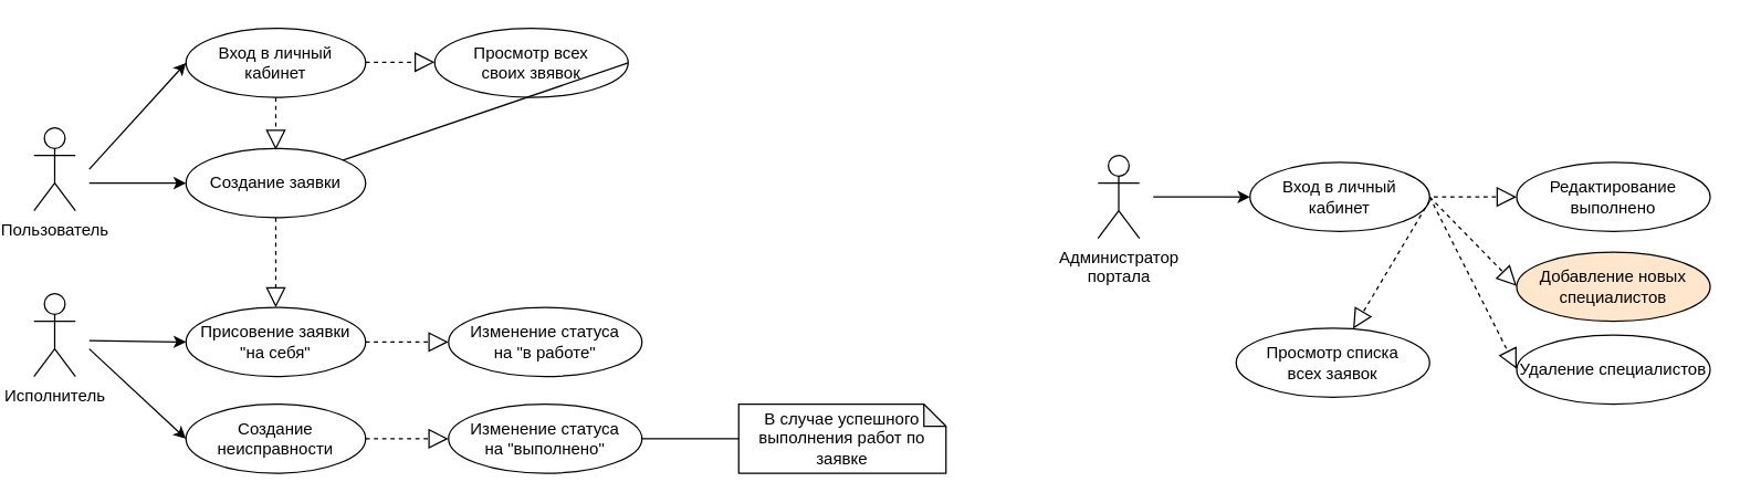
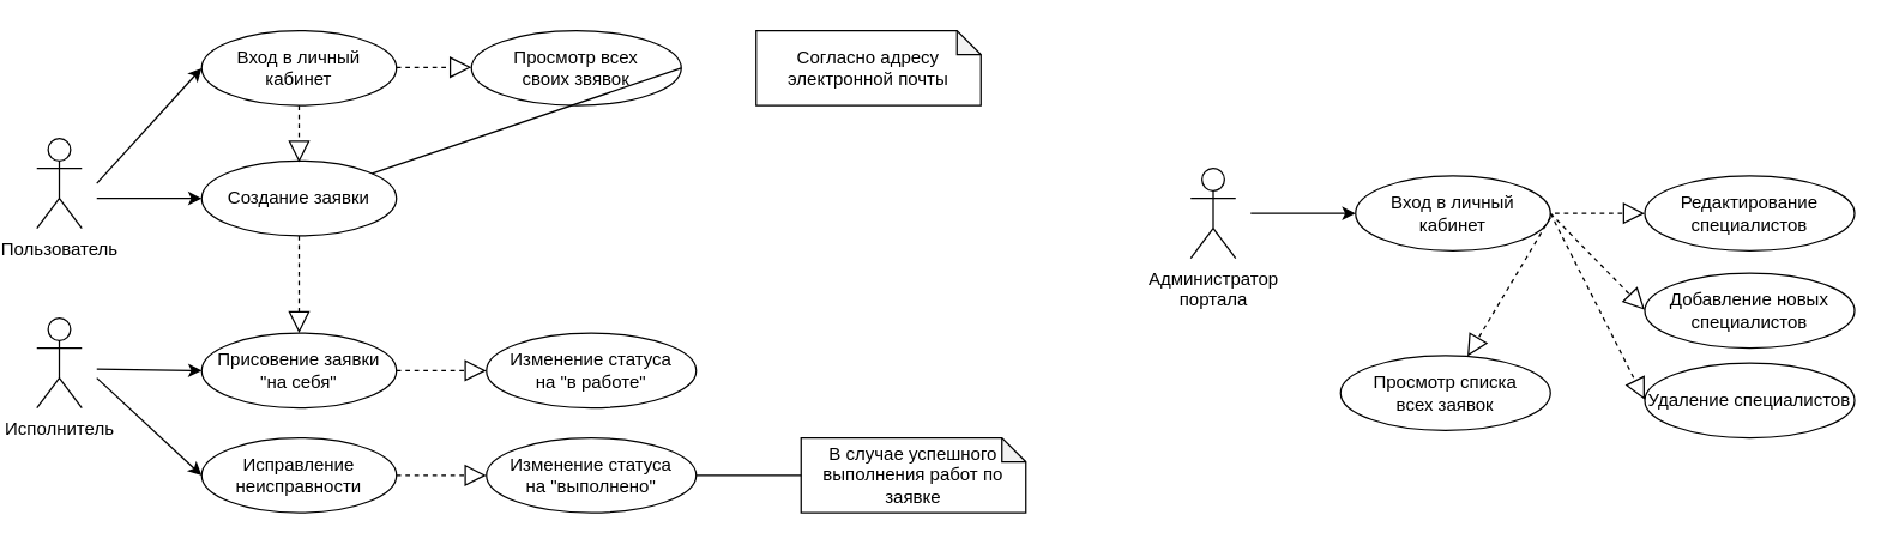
  <mxCell id="0" />
  <mxCell id="1" parent="0" />
  <mxCell id="2" value="Пользователь" style="shape=umlActor;verticalLabelPosition=bottom;labelBackgroundColor=#ffffff;verticalAlign=top;html=1;outlineConnect=0;" parent="1" vertex="1"><mxGeometry x="20" y="92" width="30" height="60" as="geometry" /></mxCell>
  <mxCell id="3" value="Исполнитель" style="shape=umlActor;verticalLabelPosition=bottom;labelBackgroundColor=#ffffff;verticalAlign=top;html=1;outlineConnect=0;" parent="1" vertex="1"><mxGeometry x="20" y="212" width="30" height="60" as="geometry" /></mxCell>
  <mxCell id="4" value="Создание заявки" style="ellipse;whiteSpace=wrap;html=1;" parent="1" vertex="1"><mxGeometry x="130" y="107" width="130" height="50" as="geometry" /></mxCell>
  <mxCell id="5" value="" style="endArrow=classic;html=1;entryX=0;entryY=0.5;entryDx=0;entryDy=0;" parent="1" target="4" edge="1"><mxGeometry width="50" height="50" relative="1" as="geometry"><mxPoint x="60" y="132" as="sourcePoint" /><mxPoint x="440" y="252" as="targetPoint" /></mxGeometry></mxCell>
  <mxCell id="6" value="Присовение заявки &lt;br&gt;&quot;на себя&quot;" style="ellipse;whiteSpace=wrap;html=1;" parent="1" vertex="1"><mxGeometry x="130" y="222" width="130" height="50" as="geometry" /></mxCell>
  <mxCell id="7" value="Изменение статуса &lt;br&gt;на &quot;в работе&quot;" style="ellipse;whiteSpace=wrap;html=1;" parent="1" vertex="1"><mxGeometry x="320" y="222" width="140" height="50" as="geometry" /></mxCell>
  <mxCell id="8" value="Вход в личный кабинет" style="ellipse;whiteSpace=wrap;html=1;" parent="1" vertex="1"><mxGeometry x="130" width="130" height="50" as="geometry" y="20" /></mxCell>
  <mxCell id="9" value="" style="endArrow=classic;html=1;entryX=0;entryY=0.5;entryDx=0;entryDy=0;" parent="1" target="8" edge="1"><mxGeometry width="50" height="50" relative="1" as="geometry"><mxPoint x="60" y="122" as="sourcePoint" /><mxPoint x="500" y="82" as="targetPoint" /></mxGeometry></mxCell>
  <mxCell id="10" value="" style="endArrow=block;dashed=1;endFill=0;endSize=12;html=1;exitX=0.5;exitY=1;exitDx=0;exitDy=0;entryX=0.5;entryY=0;entryDx=0;entryDy=0;" parent="1" source="4" target="6" edge="1"><mxGeometry width="160" relative="1" as="geometry"><mxPoint x="170" y="392" as="sourcePoint" /><mxPoint x="330" y="392" as="targetPoint" /></mxGeometry></mxCell>
  <mxCell id="11" value="" style="endArrow=block;dashed=1;endFill=0;endSize=12;html=1;exitX=1;exitY=0.5;exitDx=0;exitDy=0;entryX=0;entryY=0.5;entryDx=0;entryDy=0;" parent="1" source="6" target="7" edge="1"><mxGeometry width="160" relative="1" as="geometry"><mxPoint x="450" y="382" as="sourcePoint" /><mxPoint x="450" y="447" as="targetPoint" /></mxGeometry></mxCell>
  <mxCell id="12" value="" style="endArrow=classic;html=1;entryX=0;entryY=0.5;entryDx=0;entryDy=0;" parent="1" target="6" edge="1"><mxGeometry width="50" height="50" relative="1" as="geometry"><mxPoint x="60" y="246" as="sourcePoint" /><mxPoint x="120" y="246.41" as="targetPoint" /></mxGeometry></mxCell>
  <mxCell id="13" value="Просмотр всех &lt;br&gt;своих звявок" style="ellipse;whiteSpace=wrap;html=1;" parent="1" vertex="1"><mxGeometry x="310" width="140" height="50" as="geometry" y="20" /></mxCell>
  <mxCell id="14" value="" style="endArrow=block;dashed=1;endFill=0;endSize=12;html=1;exitX=1;exitY=0.5;exitDx=0;exitDy=0;entryX=0;entryY=0.5;entryDx=0;entryDy=0;" parent="1" edge="1"><mxGeometry width="160" relative="1" as="geometry"><mxPoint x="260" y="44.5" as="sourcePoint" /><mxPoint x="310" y="44.5" as="targetPoint" /></mxGeometry></mxCell>
+ <mxCell id="15" value="Согласно адресу электронной почты" style="shape=note;whiteSpace=wrap;html=1;backgroundOutline=1;darkOpacity=0.05;size=16;" parent="1" vertex="1"><mxGeometry x="500" width="150" height="50" as="geometry" y="20" /></mxCell>
  <mxCell id="16" value="" style="endArrow=none;html=1;exitX=1;exitY=0.5;exitDx=0;exitDy=0;" parent="1" source="13" target="4" edge="1"><mxGeometry width="50" height="50" relative="1" as="geometry"><mxPoint x="550" y="240" as="sourcePoint" /><mxPoint x="600" y="190" as="targetPoint" /></mxGeometry></mxCell>
  <mxCell id="17" value="" style="endArrow=block;dashed=1;endFill=0;endSize=12;html=1;exitX=0.5;exitY=1;exitDx=0;exitDy=0;" parent="1" source="8" edge="1"><mxGeometry width="160" relative="1" as="geometry"><mxPoint x="260" y="133" as="sourcePoint" /><mxPoint x="195" y="108" as="targetPoint" /></mxGeometry></mxCell>
- <mxCell id="18" value="Создание неисправности" style="ellipse;whiteSpace=wrap;html=1;" parent="1" vertex="1"><mxGeometry x="130" y="292" width="130" height="50" as="geometry" /></mxCell>
+ <mxCell id="18" value="Исправление неисправности" style="ellipse;whiteSpace=wrap;html=1;" parent="1" vertex="1"><mxGeometry x="130" y="292" width="130" height="50" as="geometry" /></mxCell>
  <mxCell id="19" value="" style="endArrow=classic;html=1;entryX=0;entryY=0.5;entryDx=0;entryDy=0;" parent="1" target="18" edge="1"><mxGeometry width="50" height="50" relative="1" as="geometry"><mxPoint x="60" y="252" as="sourcePoint" /><mxPoint x="160" y="412" as="targetPoint" /></mxGeometry></mxCell>
  <mxCell id="20" value="Изменение статуса &lt;br&gt;на &quot;выполнено&quot;" style="ellipse;whiteSpace=wrap;html=1;" parent="1" vertex="1"><mxGeometry x="320" y="292" width="140" height="50" as="geometry" /></mxCell>
  <mxCell id="21" value="" style="endArrow=block;dashed=1;endFill=0;endSize=12;html=1;exitX=1;exitY=0.5;exitDx=0;exitDy=0;entryX=0;entryY=0.5;entryDx=0;entryDy=0;" parent="1" target="20" edge="1"><mxGeometry width="160" relative="1" as="geometry"><mxPoint x="260" y="317" as="sourcePoint" /><mxPoint x="450" y="517" as="targetPoint" /></mxGeometry></mxCell>
  <mxCell id="22" value="В случае успешного выполнения работ по заявке" style="shape=note;whiteSpace=wrap;html=1;backgroundOutline=1;darkOpacity=0.05;size=16;" parent="1" vertex="1"><mxGeometry x="530" y="292" width="150" height="50" as="geometry" /></mxCell>
  <mxCell id="23" value="" style="endArrow=none;html=1;exitX=1;exitY=0.5;exitDx=0;exitDy=0;entryX=0;entryY=0.5;entryDx=0;entryDy=0;entryPerimeter=0;" parent="1" target="22" edge="1"><mxGeometry width="50" height="50" relative="1" as="geometry"><mxPoint x="460" y="317" as="sourcePoint" /><mxPoint x="610" y="462" as="targetPoint" /></mxGeometry></mxCell>
  <mxCell id="24" value="Администратор &lt;br&gt;портала" style="shape=umlActor;verticalLabelPosition=bottom;labelBackgroundColor=#ffffff;verticalAlign=top;html=1;outlineConnect=0;" parent="1" vertex="1"><mxGeometry x="790" y="112" width="30" height="60" as="geometry" /></mxCell>
  <mxCell id="25" value="Вход в личный кабинет" style="ellipse;whiteSpace=wrap;html=1;" parent="1" vertex="1"><mxGeometry x="900" y="117" width="130" height="50" as="geometry" /></mxCell>
  <mxCell id="26" value="" style="endArrow=classic;html=1;entryX=0;entryY=0.5;entryDx=0;entryDy=0;" parent="1" target="25" edge="1"><mxGeometry width="50" height="50" relative="1" as="geometry"><mxPoint x="830" y="142" as="sourcePoint" /><mxPoint x="1180" y="222" as="targetPoint" /></mxGeometry></mxCell>
- <mxCell id="27" value="Редактирование выполнено" style="ellipse;whiteSpace=wrap;html=1;" parent="1" vertex="1"><mxGeometry x="1093" y="117" width="140" height="50" as="geometry" /></mxCell>
+ <mxCell id="27" value="Редактирование специалистов" style="ellipse;whiteSpace=wrap;html=1;" parent="1" vertex="1"><mxGeometry x="1093" y="117" width="140" height="50" as="geometry" /></mxCell>
  <mxCell id="28" value="" style="endArrow=block;dashed=1;endFill=0;endSize=12;html=1;exitX=1;exitY=0.5;exitDx=0;exitDy=0;entryX=0;entryY=0.5;entryDx=0;entryDy=0;" parent="1" edge="1"><mxGeometry width="160" relative="1" as="geometry"><mxPoint x="1033" y="142" as="sourcePoint" /><mxPoint x="1093" y="142" as="targetPoint" /></mxGeometry></mxCell>
- <mxCell id="29" value="Добавление новых специалистов" style="ellipse;whiteSpace=wrap;html=1;fillColor=#ffe6cc;" parent="1" vertex="1"><mxGeometry x="1093" y="182" width="140" height="50" as="geometry" /></mxCell>
+ <mxCell id="29" value="Добавление новых специалистов" style="ellipse;whiteSpace=wrap;html=1;" parent="1" vertex="1"><mxGeometry x="1093" y="182" width="140" height="50" as="geometry" /></mxCell>
  <mxCell id="30" value="Удаление специалистов" style="ellipse;whiteSpace=wrap;html=1;" parent="1" vertex="1"><mxGeometry x="1093" y="242" width="140" height="50" as="geometry" /></mxCell>
  <mxCell id="31" value="" style="endArrow=block;dashed=1;endFill=0;endSize=12;html=1;exitX=1;exitY=0.5;exitDx=0;exitDy=0;entryX=0;entryY=0.5;entryDx=0;entryDy=0;" parent="1" source="25" edge="1"><mxGeometry width="160" relative="1" as="geometry"><mxPoint x="1033" y="206.5" as="sourcePoint" /><mxPoint x="1093" y="206.5" as="targetPoint" /></mxGeometry></mxCell>
  <mxCell id="32" value="" style="endArrow=block;dashed=1;endFill=0;endSize=12;html=1;exitX=1;exitY=0.5;exitDx=0;exitDy=0;entryX=0;entryY=0.5;entryDx=0;entryDy=0;" parent="1" source="25" edge="1"><mxGeometry width="160" relative="1" as="geometry"><mxPoint x="1030" y="202" as="sourcePoint" /><mxPoint x="1093" y="266.5" as="targetPoint" /></mxGeometry></mxCell>
  <mxCell id="33" value="Просмотр списка &lt;br&gt;всех заявок" style="ellipse;whiteSpace=wrap;html=1;" parent="1" vertex="1"><mxGeometry x="890" y="237" width="140" height="50" as="geometry" /></mxCell>
  <mxCell id="34" value="" style="endArrow=block;dashed=1;endFill=0;endSize=12;html=1;exitX=1;exitY=0.5;exitDx=0;exitDy=0;" parent="1" target="33" edge="1"><mxGeometry width="160" relative="1" as="geometry"><mxPoint x="1030" y="144.75" as="sourcePoint" /><mxPoint x="1093" y="269.25" as="targetPoint" /></mxGeometry></mxCell>
